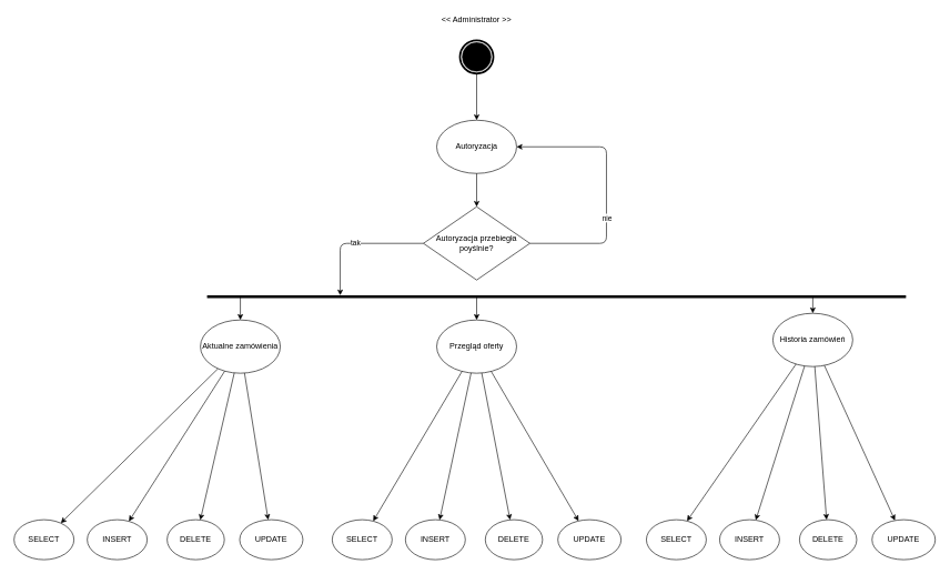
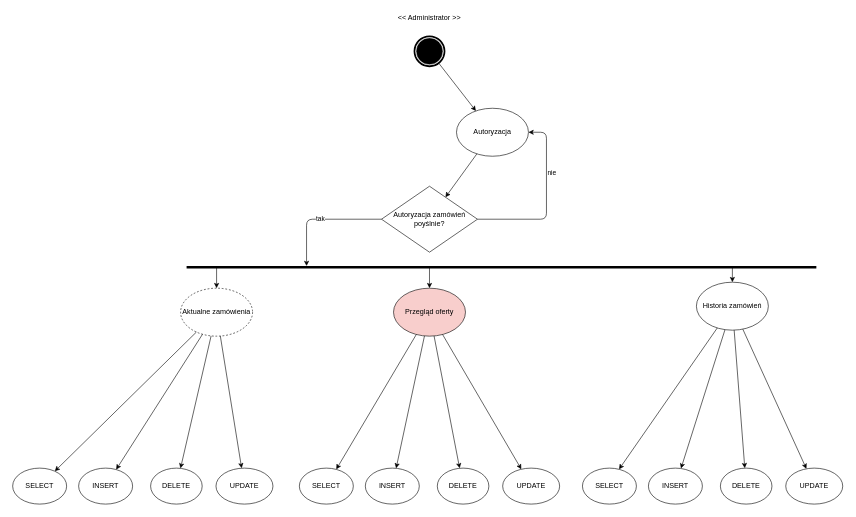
  <mxCell id="0" />
  <mxCell id="1" parent="0" />
  <mxCell id="2" value="&amp;lt;&amp;lt; Administrator &amp;gt;&amp;gt;" style="text;html=1;strokeColor=none;fillColor=none;align=center;verticalAlign=middle;whiteSpace=wrap;rounded=0;" vertex="1" parent="1"><mxGeometry x="600" y="20" width="230" height="20" as="geometry" /></mxCell>
  <mxCell id="3" value="" style="shape=mxgraph.bpmn.shape;html=1;verticalLabelPosition=bottom;labelBackgroundColor=#ffffff;verticalAlign=top;align=center;perimeter=ellipsePerimeter;outlineConnect=0;outline=end;symbol=terminate;" vertex="1" parent="1"><mxGeometry x="690" y="60" width="50" height="50" as="geometry" /></mxCell>
- <mxCell id="4" value="Autoryzacja" style="ellipse;whiteSpace=wrap;html=1;" vertex="1" parent="1"><mxGeometry x="655" y="180" width="120" height="80" as="geometry" /></mxCell>
- <mxCell id="5" value="Autoryzacja przebiegła&lt;br&gt;poyślnie?" style="rhombus;whiteSpace=wrap;html=1;" vertex="1" parent="1"><mxGeometry x="635" y="310" width="160" height="110" as="geometry" /></mxCell>
+ <mxCell id="4" value="Autoryzacja" style="ellipse;whiteSpace=wrap;html=1;" vertex="1" parent="1"><mxGeometry x="760" y="180" width="120" height="80" as="geometry" /></mxCell>
+ <mxCell id="5" value="Autoryzacja zamówień&lt;br&gt;poyślnie?" style="rhombus;whiteSpace=wrap;html=1;" vertex="1" parent="1"><mxGeometry x="635" y="310" width="160" height="110" as="geometry" /></mxCell>
  <mxCell id="6" value="" style="line;strokeWidth=4;html=1;perimeter=backbonePerimeter;points=[];outlineConnect=0;" vertex="1" parent="1"><mxGeometry x="310" y="440" width="1050" height="10" as="geometry" /></mxCell>
  <mxCell id="7" value="" style="endArrow=classic;html=1;exitX=1;exitY=0.5;exitDx=0;exitDy=0;" edge="1" parent="1" source="5" target="4"><mxGeometry width="50" height="50" relative="1" as="geometry"><mxPoint x="640" y="340" as="sourcePoint" /><mxPoint x="690" y="290" as="targetPoint" /><Array as="points"><mxPoint x="910" y="365" /><mxPoint x="910" y="220" /></Array></mxGeometry></mxCell>
  <mxCell id="8" value="nie" style="edgeLabel;html=1;align=center;verticalAlign=middle;resizable=0;points=[];" vertex="1" connectable="0" parent="7"><mxGeometry x="-0.418" y="39" relative="1" as="geometry"><mxPoint x="39" y="-39" as="offset" /></mxGeometry></mxCell>
  <mxCell id="9" value="" style="endArrow=classic;html=1;" edge="1" parent="1" source="3" target="4"><mxGeometry width="50" height="50" relative="1" as="geometry"><mxPoint x="640" y="340" as="sourcePoint" /><mxPoint x="690" y="290" as="targetPoint" /></mxGeometry></mxCell>
  <mxCell id="10" value="tak" style="endArrow=classic;html=1;exitX=0;exitY=0.5;exitDx=0;exitDy=0;" edge="1" parent="1" source="5" target="6"><mxGeometry width="50" height="50" relative="1" as="geometry"><mxPoint x="640" y="340" as="sourcePoint" /><mxPoint x="690" y="290" as="targetPoint" /><Array as="points"><mxPoint x="510" y="365" /></Array></mxGeometry></mxCell>
  <mxCell id="11" value="Historia zamówień" style="ellipse;whiteSpace=wrap;html=1;" vertex="1" parent="1"><mxGeometry x="1160" y="470" width="120" height="80" as="geometry" /></mxCell>
  <mxCell id="12" value="" style="endArrow=classic;html=1;entryX=0.5;entryY=0;entryDx=0;entryDy=0;" edge="1" parent="1" source="6" target="11"><mxGeometry width="50" height="50" relative="1" as="geometry"><mxPoint x="640" y="540" as="sourcePoint" /><mxPoint x="690" y="490" as="targetPoint" /></mxGeometry></mxCell>
- <mxCell id="13" value="Aktualne zamówienia" style="ellipse;whiteSpace=wrap;html=1;" vertex="1" parent="1"><mxGeometry x="300" y="480" width="120" height="80" as="geometry" /></mxCell>
- <mxCell id="14" value="Przegląd oferty" style="ellipse;whiteSpace=wrap;html=1;" vertex="1" parent="1"><mxGeometry x="655" y="480" width="120" height="80" as="geometry" /></mxCell>
+ <mxCell id="13" value="Aktualne zamówienia" style="ellipse;whiteSpace=wrap;html=1;dashed=1;" vertex="1" parent="1"><mxGeometry x="300" y="480" width="120" height="80" as="geometry" /></mxCell>
+ <mxCell id="14" value="Przegląd oferty" style="ellipse;whiteSpace=wrap;html=1;fillColor=#f8cecc;" vertex="1" parent="1"><mxGeometry x="655" y="480" width="120" height="80" as="geometry" /></mxCell>
  <mxCell id="15" value="" style="endArrow=classic;html=1;entryX=0.5;entryY=0;entryDx=0;entryDy=0;" edge="1" parent="1" source="6" target="14"><mxGeometry width="50" height="50" relative="1" as="geometry"><mxPoint x="710" y="740" as="sourcePoint" /><mxPoint x="760" y="690" as="targetPoint" /></mxGeometry></mxCell>
  <mxCell id="16" value="" style="endArrow=classic;html=1;entryX=0.5;entryY=0;entryDx=0;entryDy=0;" edge="1" parent="1" source="6" target="13"><mxGeometry width="50" height="50" relative="1" as="geometry"><mxPoint x="710" y="740" as="sourcePoint" /><mxPoint x="760" y="690" as="targetPoint" /></mxGeometry></mxCell>
  <mxCell id="17" value="SELECT" style="ellipse;whiteSpace=wrap;html=1;" vertex="1" parent="1"><mxGeometry x="20" y="780" width="90" height="60" as="geometry" /></mxCell>
  <mxCell id="18" value="INSERT" style="ellipse;whiteSpace=wrap;html=1;" vertex="1" parent="1"><mxGeometry x="130" y="780" width="90" height="60" as="geometry" /></mxCell>
  <mxCell id="19" value="DELETE" style="ellipse;whiteSpace=wrap;html=1;" vertex="1" parent="1"><mxGeometry y="780" width="86" height="60" as="geometry" x="250" /></mxCell>
  <mxCell id="20" value="UPDATE" style="ellipse;whiteSpace=wrap;html=1;" vertex="1" parent="1"><mxGeometry x="359" y="780" width="95" height="60" as="geometry" /></mxCell>
  <mxCell id="21" value="SELECT" style="ellipse;whiteSpace=wrap;html=1;" vertex="1" parent="1"><mxGeometry x="498" y="780" width="90" height="60" as="geometry" /></mxCell>
  <mxCell id="22" value="INSERT" style="ellipse;whiteSpace=wrap;html=1;" vertex="1" parent="1"><mxGeometry x="608" y="780" width="90" height="60" as="geometry" /></mxCell>
  <mxCell id="23" value="DELETE" style="ellipse;whiteSpace=wrap;html=1;" vertex="1" parent="1"><mxGeometry x="728" y="780" width="86" height="60" as="geometry" /></mxCell>
  <mxCell id="24" value="UPDATE" style="ellipse;whiteSpace=wrap;html=1;" vertex="1" parent="1"><mxGeometry x="837" y="780" width="95" height="60" as="geometry" /></mxCell>
  <mxCell id="25" value="SELECT" style="ellipse;whiteSpace=wrap;html=1;" vertex="1" parent="1"><mxGeometry x="970" y="780" width="90" height="60" as="geometry" /></mxCell>
  <mxCell id="26" value="INSERT" style="ellipse;whiteSpace=wrap;html=1;" vertex="1" parent="1"><mxGeometry x="1080" y="780" width="90" height="60" as="geometry" /></mxCell>
  <mxCell id="27" value="DELETE" style="ellipse;whiteSpace=wrap;html=1;" vertex="1" parent="1"><mxGeometry x="1200" y="780" width="86" height="60" as="geometry" /></mxCell>
  <mxCell id="28" value="UPDATE" style="ellipse;whiteSpace=wrap;html=1;" vertex="1" parent="1"><mxGeometry x="1309" y="780" width="95" height="60" as="geometry" /></mxCell>
  <mxCell id="29" value="" style="endArrow=classic;html=1;" edge="1" parent="1" source="13" target="17"><mxGeometry width="50" height="50" relative="1" as="geometry"><mxPoint x="720" y="670" as="sourcePoint" /><mxPoint x="770" y="620" as="targetPoint" /></mxGeometry></mxCell>
  <mxCell id="30" value="" style="endArrow=classic;html=1;" edge="1" parent="1" source="13" target="18"><mxGeometry width="50" height="50" relative="1" as="geometry"><mxPoint x="720" y="670" as="sourcePoint" /><mxPoint x="770" y="620" as="targetPoint" /></mxGeometry></mxCell>
  <mxCell id="31" value="" style="endArrow=classic;html=1;" edge="1" parent="1" source="13" target="19"><mxGeometry width="50" height="50" relative="1" as="geometry"><mxPoint x="500" y="710" as="sourcePoint" /><mxPoint x="550" y="660" as="targetPoint" /></mxGeometry></mxCell>
  <mxCell id="32" value="" style="endArrow=classic;html=1;" edge="1" parent="1" source="13" target="20"><mxGeometry width="50" height="50" relative="1" as="geometry"><mxPoint x="410" y="630" as="sourcePoint" /><mxPoint x="460" y="580" as="targetPoint" /></mxGeometry></mxCell>
  <mxCell id="33" value="" style="endArrow=classic;html=1;" edge="1" parent="1" source="14" target="21"><mxGeometry width="50" height="50" relative="1" as="geometry"><mxPoint x="550" y="710" as="sourcePoint" /><mxPoint x="600" y="660" as="targetPoint" /></mxGeometry></mxCell>
  <mxCell id="34" value="" style="endArrow=classic;html=1;" edge="1" parent="1" source="14" target="22"><mxGeometry width="50" height="50" relative="1" as="geometry"><mxPoint x="600" y="730" as="sourcePoint" /><mxPoint x="650" y="680" as="targetPoint" /></mxGeometry></mxCell>
  <mxCell id="35" value="" style="endArrow=classic;html=1;" edge="1" parent="1" source="14" target="23"><mxGeometry width="50" height="50" relative="1" as="geometry"><mxPoint x="700" y="720" as="sourcePoint" /><mxPoint x="750" y="670" as="targetPoint" /></mxGeometry></mxCell>
  <mxCell id="36" value="" style="endArrow=classic;html=1;" edge="1" parent="1" source="14" target="24"><mxGeometry width="50" height="50" relative="1" as="geometry"><mxPoint x="810" y="720" as="sourcePoint" /><mxPoint x="860" y="670" as="targetPoint" /></mxGeometry></mxCell>
  <mxCell id="37" value="" style="endArrow=classic;html=1;entryX=0.678;entryY=0.033;entryDx=0;entryDy=0;entryPerimeter=0;" edge="1" parent="1" source="11" target="25"><mxGeometry width="50" height="50" relative="1" as="geometry"><mxPoint x="1110" y="700" as="sourcePoint" /><mxPoint x="1160" y="650" as="targetPoint" /></mxGeometry></mxCell>
  <mxCell id="38" value="" style="endArrow=classic;html=1;" edge="1" parent="1" source="11" target="26"><mxGeometry width="50" height="50" relative="1" as="geometry"><mxPoint x="1300" y="720" as="sourcePoint" /><mxPoint x="1350" y="670" as="targetPoint" /></mxGeometry></mxCell>
  <mxCell id="39" value="" style="endArrow=classic;html=1;" edge="1" parent="1" source="11" target="27"><mxGeometry width="50" height="50" relative="1" as="geometry"><mxPoint x="1300" y="680" as="sourcePoint" /><mxPoint x="1350" y="630" as="targetPoint" /></mxGeometry></mxCell>
  <mxCell id="40" value="" style="endArrow=classic;html=1;" edge="1" parent="1" source="11" target="28"><mxGeometry width="50" height="50" relative="1" as="geometry"><mxPoint x="1300" y="680" as="sourcePoint" /><mxPoint x="1350" y="630" as="targetPoint" /></mxGeometry></mxCell>
  <mxCell id="41" value="" style="endArrow=classic;html=1;" edge="1" parent="1" source="4" target="5"><mxGeometry width="50" height="50" relative="1" as="geometry"><mxPoint x="530" y="290" as="sourcePoint" /><mxPoint x="580" y="240" as="targetPoint" /></mxGeometry></mxCell>
